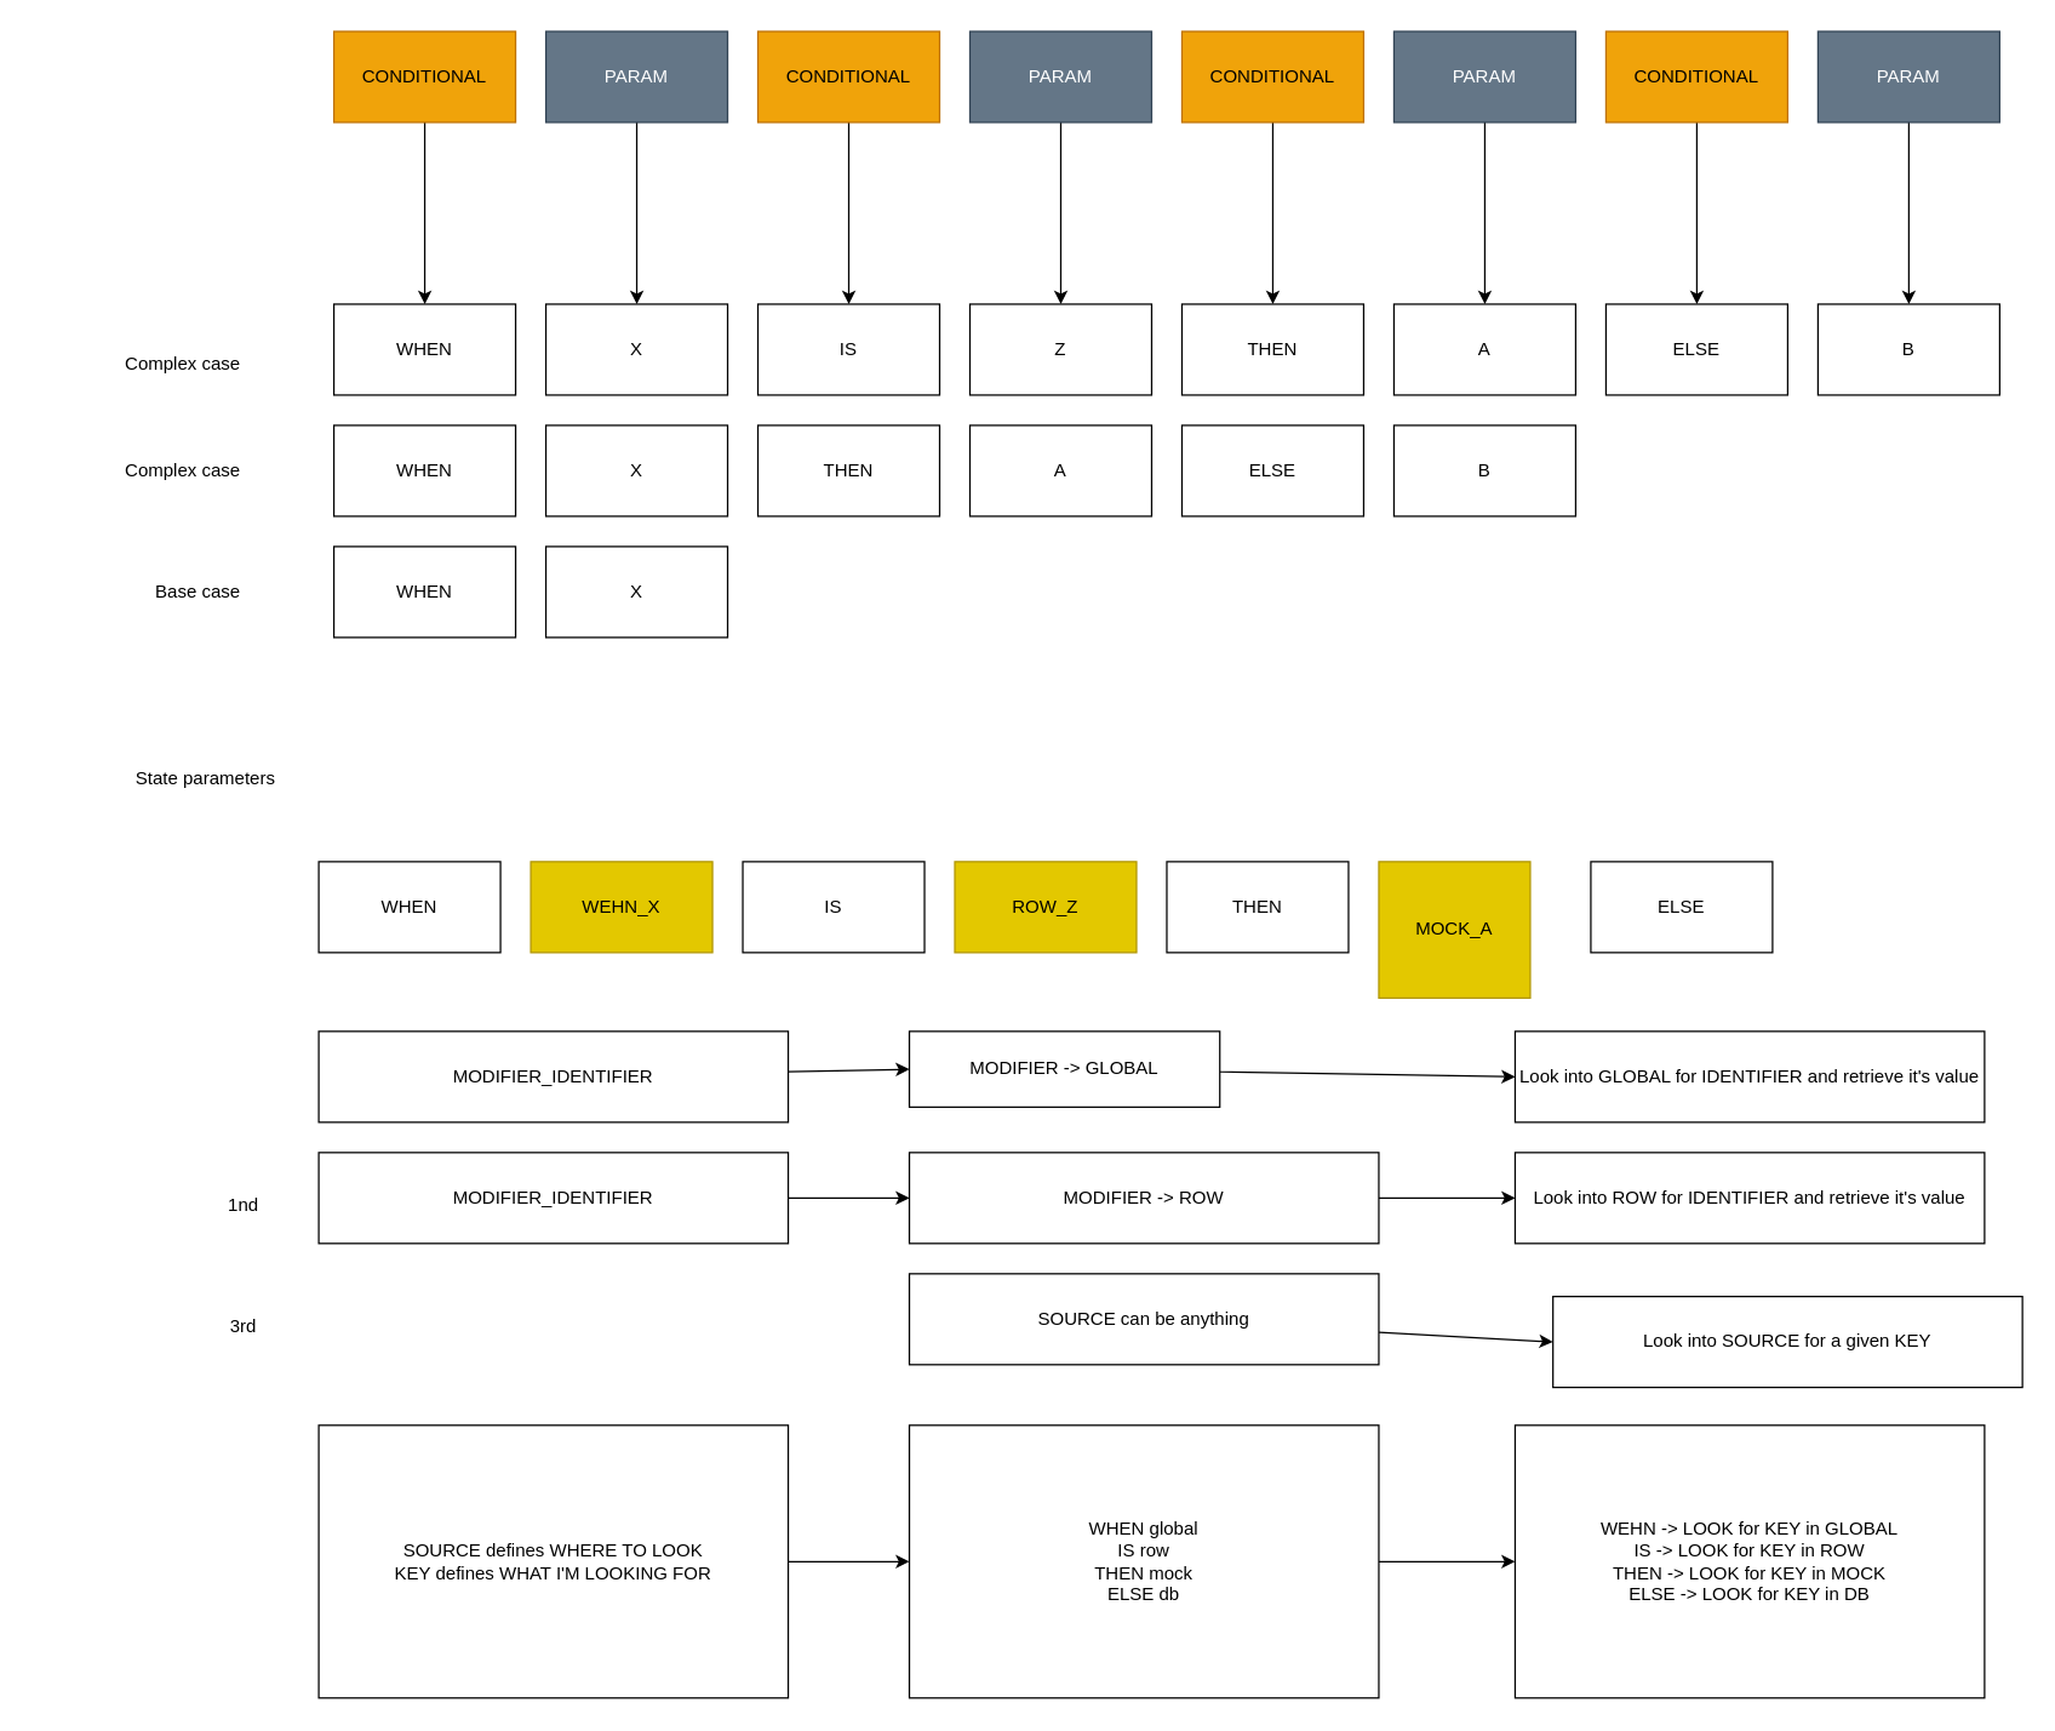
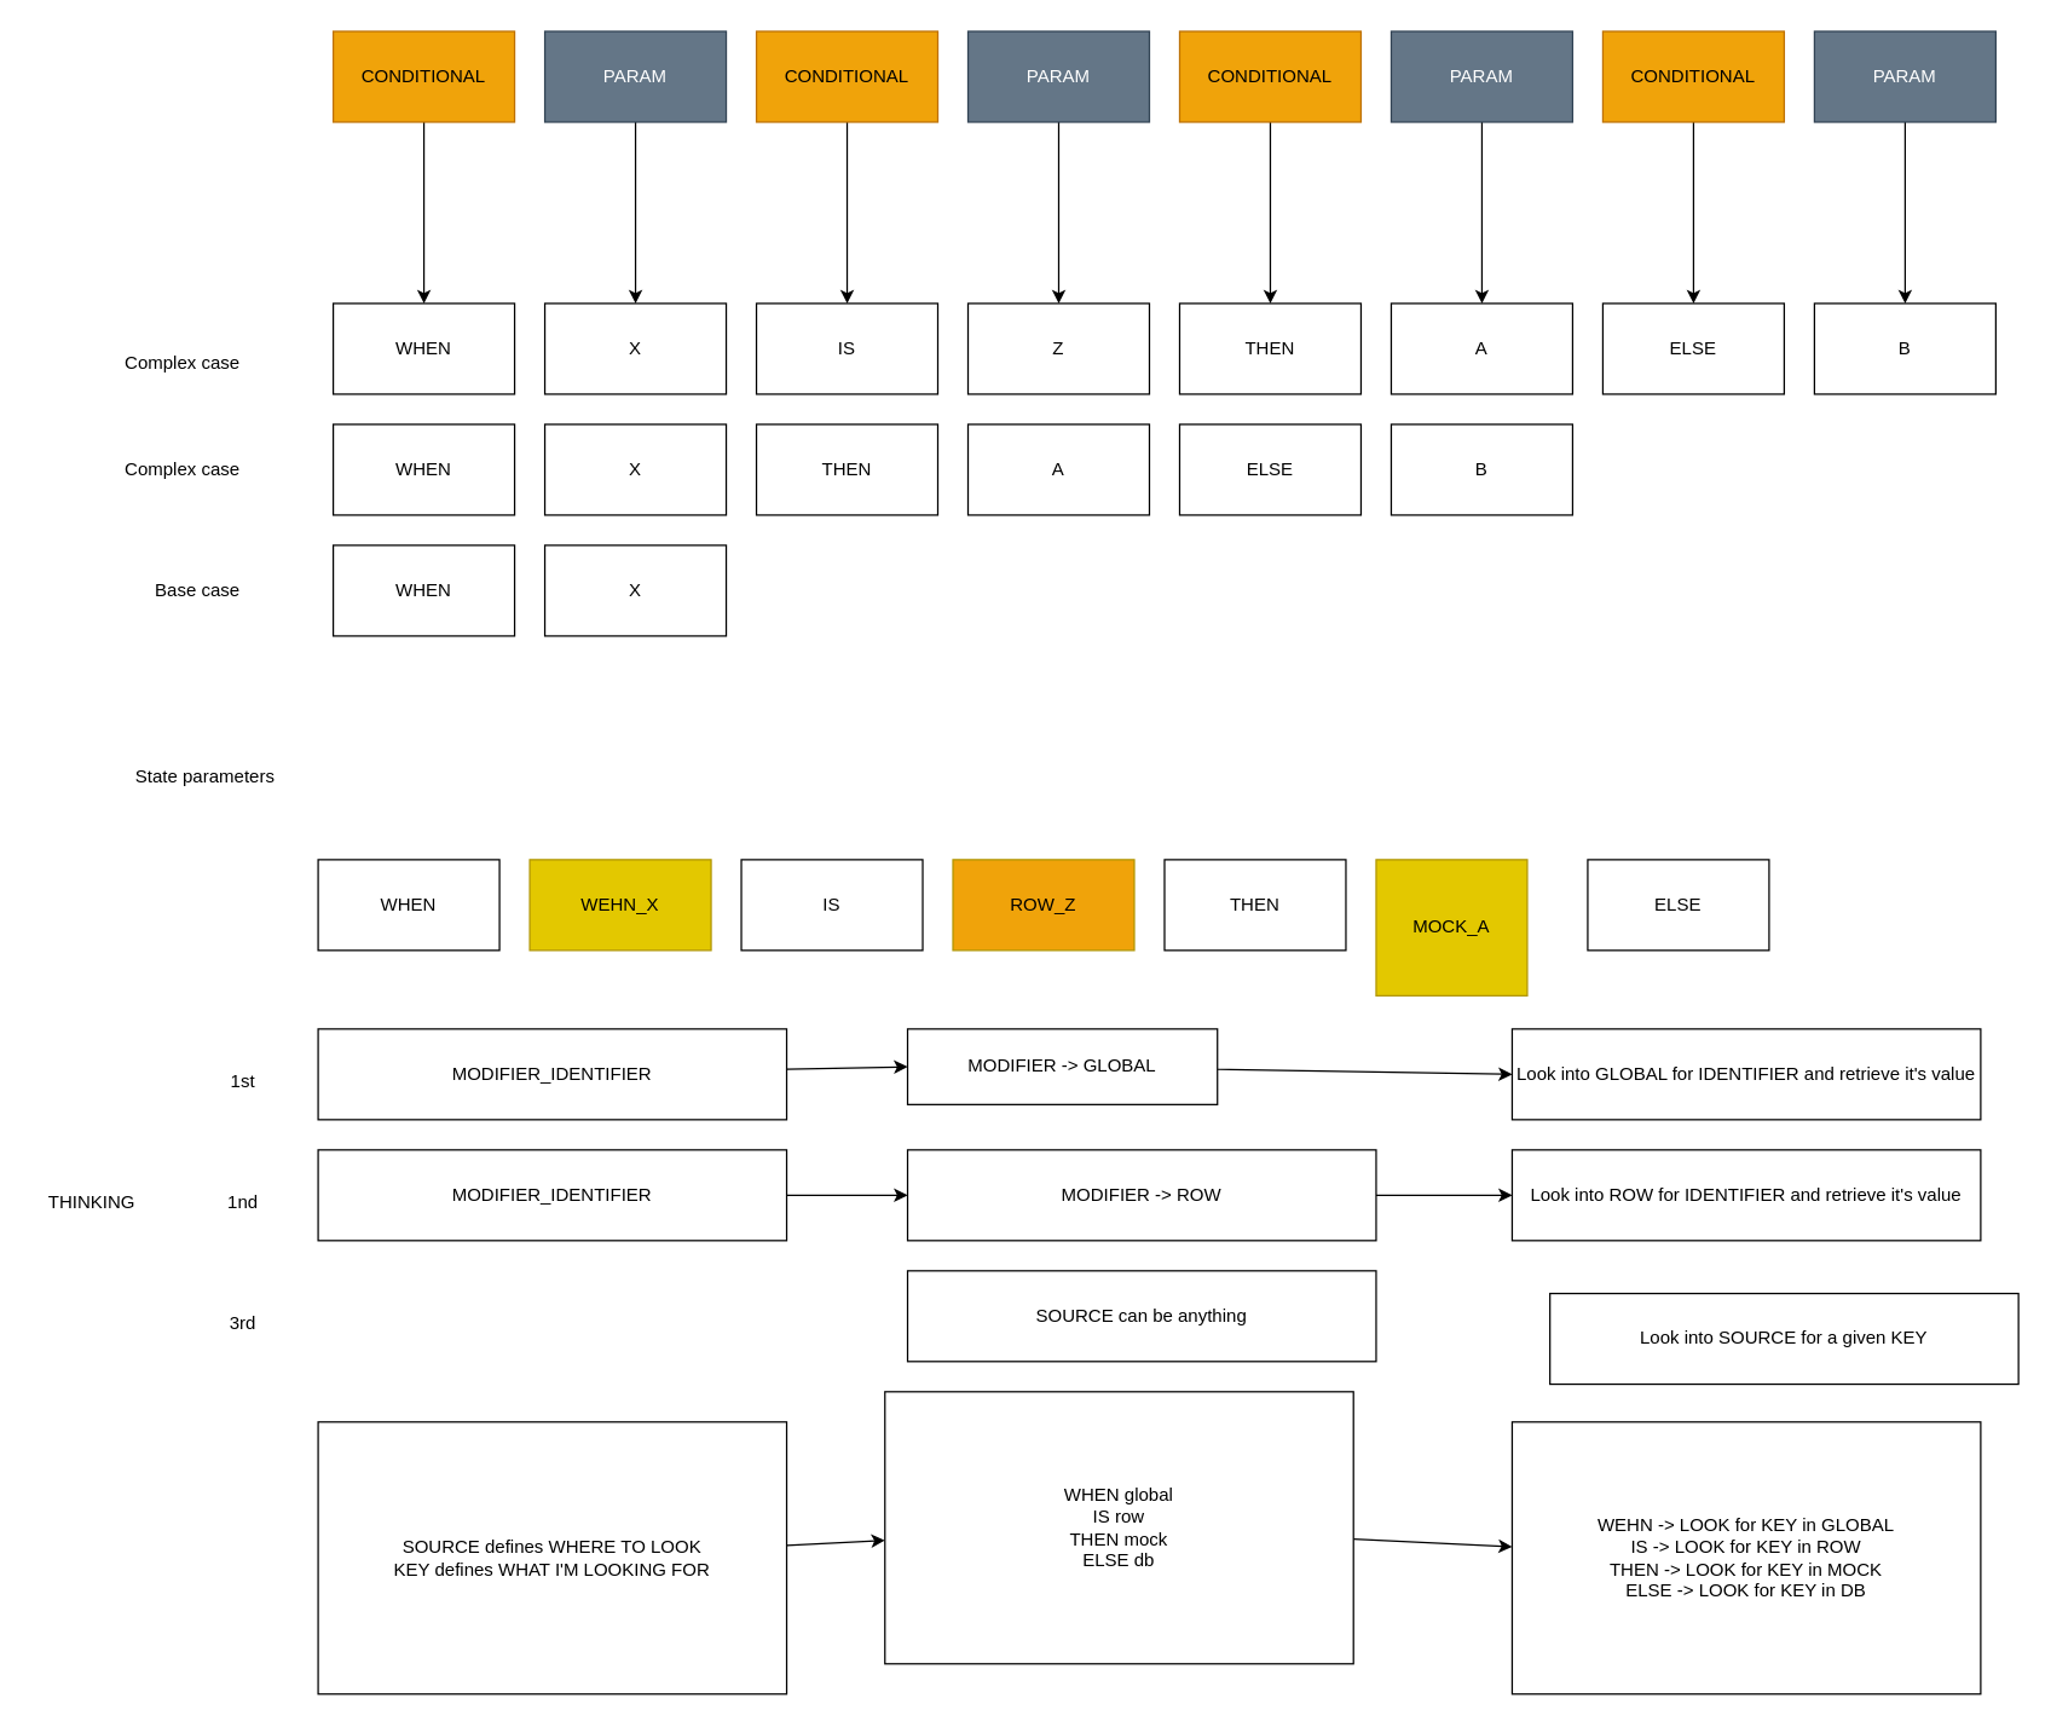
  <mxCell id="0" />
  <mxCell id="1" parent="0" />
  <mxCell id="2" value="WHEN" style="rounded=0;whiteSpace=wrap;html=1;" parent="1" vertex="1"><mxGeometry x="220" y="200" width="120" height="60" as="geometry" /></mxCell>
  <mxCell id="3" value="X" style="rounded=0;whiteSpace=wrap;html=1;" parent="1" vertex="1"><mxGeometry x="360" y="200" width="120" height="60" as="geometry" /></mxCell>
  <mxCell id="4" value="IS" style="rounded=0;whiteSpace=wrap;html=1;" parent="1" vertex="1"><mxGeometry x="500" y="200" width="120" height="60" as="geometry" /></mxCell>
  <mxCell id="5" value="Z" style="rounded=0;whiteSpace=wrap;html=1;" parent="1" vertex="1"><mxGeometry x="640" y="200" width="120" height="60" as="geometry" /></mxCell>
  <mxCell id="6" value="THEN" style="rounded=0;whiteSpace=wrap;html=1;" parent="1" vertex="1"><mxGeometry x="780" y="200" width="120" height="60" as="geometry" /></mxCell>
  <mxCell id="7" value="A" style="rounded=0;whiteSpace=wrap;html=1;" parent="1" vertex="1"><mxGeometry x="920" y="200" width="120" height="60" as="geometry" /></mxCell>
  <mxCell id="8" value="ELSE" style="rounded=0;whiteSpace=wrap;html=1;" parent="1" vertex="1"><mxGeometry x="1060" y="200" width="120" height="60" as="geometry" /></mxCell>
  <mxCell id="9" value="B" style="rounded=0;whiteSpace=wrap;html=1;" parent="1" vertex="1"><mxGeometry x="1200" y="200" width="120" height="60" as="geometry" /></mxCell>
  <mxCell id="10" value="WHEN" style="rounded=0;whiteSpace=wrap;html=1;" parent="1" vertex="1"><mxGeometry x="220" y="280" width="120" height="60" as="geometry" /></mxCell>
  <mxCell id="11" value="X" style="rounded=0;whiteSpace=wrap;html=1;" parent="1" vertex="1"><mxGeometry x="360" y="280" width="120" height="60" as="geometry" /></mxCell>
  <mxCell id="12" value="THEN" style="rounded=0;whiteSpace=wrap;html=1;" parent="1" vertex="1"><mxGeometry x="500" y="280" width="120" height="60" as="geometry" /></mxCell>
  <mxCell id="13" value="A" style="rounded=0;whiteSpace=wrap;html=1;" parent="1" vertex="1"><mxGeometry x="640" y="280" width="120" height="60" as="geometry" /></mxCell>
  <mxCell id="14" value="ELSE" style="rounded=0;whiteSpace=wrap;html=1;" parent="1" vertex="1"><mxGeometry x="780" y="280" width="120" height="60" as="geometry" /></mxCell>
  <mxCell id="15" value="B" style="rounded=0;whiteSpace=wrap;html=1;" parent="1" vertex="1"><mxGeometry x="920" y="280" width="120" height="60" as="geometry" /></mxCell>
  <mxCell id="16" value="WHEN" style="rounded=0;whiteSpace=wrap;html=1;" parent="1" vertex="1"><mxGeometry x="220" y="360" width="120" height="60" as="geometry" /></mxCell>
  <mxCell id="17" value="X" style="rounded=0;whiteSpace=wrap;html=1;" parent="1" vertex="1"><mxGeometry x="360" y="360" width="120" height="60" as="geometry" /></mxCell>
  <mxCell id="18" value="Complex case" style="text;html=1;align=center;verticalAlign=middle;resizable=0;points=[];autosize=1;strokeColor=none;fillColor=none;" parent="1" vertex="1"><mxGeometry x="70" y="225" width="100" height="30" as="geometry" /></mxCell>
  <mxCell id="19" value="Complex case" style="text;html=1;align=center;verticalAlign=middle;resizable=0;points=[];autosize=1;strokeColor=none;fillColor=none;" parent="1" vertex="1"><mxGeometry x="70" y="295" width="100" height="30" as="geometry" /></mxCell>
  <mxCell id="20" value="Base case" style="text;html=1;align=center;verticalAlign=middle;resizable=0;points=[];autosize=1;strokeColor=none;fillColor=none;" parent="1" vertex="1"><mxGeometry x="90" y="375" width="80" height="30" as="geometry" /></mxCell>
  <mxCell id="21" style="edgeStyle=none;html=1;entryX=0.5;entryY=0;entryDx=0;entryDy=0;" parent="1" source="22" target="2" edge="1"><mxGeometry relative="1" as="geometry" /></mxCell>
  <mxCell id="22" value="CONDITIONAL" style="rounded=0;whiteSpace=wrap;html=1;fillColor=#f0a30a;fontColor=#000000;strokeColor=#BD7000;" parent="1" vertex="1"><mxGeometry x="220" y="20" width="120" height="60" as="geometry" /></mxCell>
  <mxCell id="23" style="edgeStyle=none;html=1;entryX=0.5;entryY=0;entryDx=0;entryDy=0;" parent="1" source="24" edge="1"><mxGeometry relative="1" as="geometry"><mxPoint x="560" y="200" as="targetPoint" /></mxGeometry></mxCell>
  <mxCell id="24" value="CONDITIONAL" style="rounded=0;whiteSpace=wrap;html=1;fillColor=#f0a30a;fontColor=#000000;strokeColor=#BD7000;" parent="1" vertex="1"><mxGeometry x="500" y="20" width="120" height="60" as="geometry" /></mxCell>
  <mxCell id="25" style="edgeStyle=none;html=1;entryX=0.5;entryY=0;entryDx=0;entryDy=0;" parent="1" source="26" edge="1"><mxGeometry relative="1" as="geometry"><mxPoint x="840" y="200" as="targetPoint" /></mxGeometry></mxCell>
  <mxCell id="26" value="CONDITIONAL" style="rounded=0;whiteSpace=wrap;html=1;fillColor=#f0a30a;fontColor=#000000;strokeColor=#BD7000;" parent="1" vertex="1"><mxGeometry x="780" y="20" width="120" height="60" as="geometry" /></mxCell>
  <mxCell id="27" style="edgeStyle=none;html=1;entryX=0.5;entryY=0;entryDx=0;entryDy=0;" parent="1" source="28" edge="1"><mxGeometry relative="1" as="geometry"><mxPoint x="1120" y="200" as="targetPoint" /></mxGeometry></mxCell>
  <mxCell id="28" value="CONDITIONAL" style="rounded=0;whiteSpace=wrap;html=1;fillColor=#f0a30a;fontColor=#000000;strokeColor=#BD7000;" parent="1" vertex="1"><mxGeometry x="1060" y="20" width="120" height="60" as="geometry" /></mxCell>
  <mxCell id="29" style="edgeStyle=none;html=1;entryX=0.5;entryY=0;entryDx=0;entryDy=0;" parent="1" source="30" edge="1"><mxGeometry relative="1" as="geometry"><mxPoint x="420" y="200" as="targetPoint" /></mxGeometry></mxCell>
  <mxCell id="30" value="PARAM" style="rounded=0;whiteSpace=wrap;html=1;fillColor=#647687;fontColor=#ffffff;strokeColor=#314354;" parent="1" vertex="1"><mxGeometry x="360" y="20" width="120" height="60" as="geometry" /></mxCell>
  <mxCell id="31" style="edgeStyle=none;html=1;entryX=0.5;entryY=0;entryDx=0;entryDy=0;" parent="1" source="32" edge="1"><mxGeometry relative="1" as="geometry"><mxPoint x="700" y="200" as="targetPoint" /></mxGeometry></mxCell>
  <mxCell id="32" value="PARAM" style="rounded=0;whiteSpace=wrap;html=1;fillColor=#647687;fontColor=#ffffff;strokeColor=#314354;" parent="1" vertex="1"><mxGeometry x="640" y="20" width="120" height="60" as="geometry" /></mxCell>
  <mxCell id="33" style="edgeStyle=none;html=1;entryX=0.5;entryY=0;entryDx=0;entryDy=0;" parent="1" source="34" edge="1"><mxGeometry relative="1" as="geometry"><mxPoint x="980" y="200" as="targetPoint" /></mxGeometry></mxCell>
  <mxCell id="34" value="PARAM" style="rounded=0;whiteSpace=wrap;html=1;fillColor=#647687;fontColor=#ffffff;strokeColor=#314354;" parent="1" vertex="1"><mxGeometry x="920" y="20" width="120" height="60" as="geometry" /></mxCell>
  <mxCell id="35" style="edgeStyle=none;html=1;entryX=0.5;entryY=0;entryDx=0;entryDy=0;" parent="1" source="36" edge="1"><mxGeometry relative="1" as="geometry"><mxPoint x="1260" y="200" as="targetPoint" /></mxGeometry></mxCell>
  <mxCell id="36" value="PARAM" style="rounded=0;whiteSpace=wrap;html=1;fillColor=#647687;fontColor=#ffffff;strokeColor=#314354;" parent="1" vertex="1"><mxGeometry x="1200" y="20" width="120" height="60" as="geometry" /></mxCell>
  <mxCell id="37" value="State parameters" style="text;html=1;align=center;verticalAlign=middle;resizable=0;points=[];autosize=1;strokeColor=none;fillColor=none;" vertex="1" parent="1"><mxGeometry x="75" y="498" width="120" height="30" as="geometry" /></mxCell>
  <mxCell id="38" value="WHEN" style="rounded=0;whiteSpace=wrap;html=1;" vertex="1" parent="1"><mxGeometry x="210" y="568" width="120" height="60" as="geometry" /></mxCell>
  <mxCell id="39" value="WEHN_X" style="rounded=0;whiteSpace=wrap;html=1;fillColor=#e3c800;fontColor=#000000;strokeColor=#B09500;" vertex="1" parent="1"><mxGeometry x="350" y="568" width="120" height="60" as="geometry" /></mxCell>
  <mxCell id="40" value="IS" style="rounded=0;whiteSpace=wrap;html=1;" vertex="1" parent="1"><mxGeometry x="490" y="568" width="120" height="60" as="geometry" /></mxCell>
- <mxCell id="41" value="ROW_Z" style="rounded=0;whiteSpace=wrap;html=1;fillColor=#e3c800;fontColor=#000000;strokeColor=#B09500;" vertex="1" parent="1"><mxGeometry x="630" y="568" width="120" height="60" as="geometry" /></mxCell>
+ <mxCell id="41" value="ROW_Z" style="rounded=0;whiteSpace=wrap;html=1;fillColor=#f0a30a;fontColor=#000000;strokeColor=#B09500;" vertex="1" parent="1"><mxGeometry x="630" y="568" width="120" height="60" as="geometry" /></mxCell>
  <mxCell id="42" value="THEN" style="rounded=0;whiteSpace=wrap;html=1;" vertex="1" parent="1"><mxGeometry x="770" y="568" width="120" height="60" as="geometry" /></mxCell>
  <mxCell id="43" value="MOCK_A" style="rounded=0;whiteSpace=wrap;html=1;fillColor=#e3c800;fontColor=#000000;strokeColor=#B09500;" vertex="1" parent="1"><mxGeometry x="910" y="568" width="100" height="90" as="geometry" /></mxCell>
  <mxCell id="44" value="ELSE" style="rounded=0;whiteSpace=wrap;html=1;" vertex="1" parent="1"><mxGeometry x="1050" y="568" width="120" height="60" as="geometry" /></mxCell>
  <mxCell id="45" style="edgeStyle=none;html=1;entryX=0;entryY=0.5;entryDx=0;entryDy=0;" edge="1" parent="1" source="46" target="48"><mxGeometry relative="1" as="geometry"><mxPoint x="900" y="710" as="targetPoint" /></mxGeometry></mxCell>
  <mxCell id="46" value="MODIFIER_IDENTIFIER" style="rounded=0;whiteSpace=wrap;html=1;" vertex="1" parent="1"><mxGeometry x="210" y="680" width="310" height="60" as="geometry" /></mxCell>
  <mxCell id="47" style="edgeStyle=none;html=1;entryX=0;entryY=0.5;entryDx=0;entryDy=0;" edge="1" parent="1" source="48" target="49"><mxGeometry relative="1" as="geometry"><mxPoint x="970" y="710" as="targetPoint" /></mxGeometry></mxCell>
  <mxCell id="48" value="MODIFIER -&amp;gt; GLOBAL" style="rounded=0;whiteSpace=wrap;html=1;" vertex="1" parent="1"><mxGeometry x="600" y="680" width="205" height="50" as="geometry" /></mxCell>
  <mxCell id="49" value="Look into GLOBAL for IDENTIFIER and retrieve it's value" style="rounded=0;whiteSpace=wrap;html=1;" vertex="1" parent="1"><mxGeometry x="1000" y="680" width="310" height="60" as="geometry" /></mxCell>
  <mxCell id="50" style="edgeStyle=none;html=1;entryX=0;entryY=0.5;entryDx=0;entryDy=0;" edge="1" parent="1" source="51" target="53"><mxGeometry relative="1" as="geometry"><mxPoint x="900" y="790" as="targetPoint" /></mxGeometry></mxCell>
  <mxCell id="51" value="MODIFIER_IDENTIFIER" style="rounded=0;whiteSpace=wrap;html=1;" vertex="1" parent="1"><mxGeometry x="210" y="760" width="310" height="60" as="geometry" /></mxCell>
  <mxCell id="52" style="edgeStyle=none;html=1;entryX=0;entryY=0.5;entryDx=0;entryDy=0;" edge="1" parent="1" source="53" target="54"><mxGeometry relative="1" as="geometry"><mxPoint x="970" y="790" as="targetPoint" /></mxGeometry></mxCell>
  <mxCell id="53" value="MODIFIER -&amp;gt; ROW" style="rounded=0;whiteSpace=wrap;html=1;" vertex="1" parent="1"><mxGeometry x="600" y="760" width="310" height="60" as="geometry" /></mxCell>
  <mxCell id="54" value="Look into ROW for IDENTIFIER and retrieve it's value" style="rounded=0;whiteSpace=wrap;html=1;" vertex="1" parent="1"><mxGeometry x="1000" y="760" width="310" height="60" as="geometry" /></mxCell>
- <mxCell id="55" style="edgeStyle=none;html=1;entryX=0;entryY=0.5;entryDx=0;entryDy=0;" edge="1" parent="1" source="56" target="57"><mxGeometry relative="1" as="geometry" /></mxCell>
  <mxCell id="56" value="SOURCE can be anything" style="rounded=0;whiteSpace=wrap;html=1;" vertex="1" parent="1"><mxGeometry x="600" y="840" width="310" height="60" as="geometry" /></mxCell>
  <mxCell id="57" value="Look into SOURCE for a given KEY" style="rounded=0;whiteSpace=wrap;html=1;" vertex="1" parent="1"><mxGeometry x="1025" y="855" width="310" height="60" as="geometry" /></mxCell>
  <mxCell id="58" value="" style="edgeStyle=none;html=1;" edge="1" parent="1" source="59" target="61"><mxGeometry relative="1" as="geometry" /></mxCell>
  <mxCell id="59" value="SOURCE defines WHERE TO LOOK&lt;br&gt;KEY defines WHAT I'M LOOKING FOR" style="rounded=0;whiteSpace=wrap;html=1;" vertex="1" parent="1"><mxGeometry x="210" y="940" width="310" height="180" as="geometry" /></mxCell>
  <mxCell id="60" value="" style="edgeStyle=none;html=1;" edge="1" parent="1" source="61" target="66"><mxGeometry relative="1" as="geometry" /></mxCell>
- <mxCell id="61" value="WHEN global&lt;br&gt;IS row&lt;br&gt;THEN mock&lt;br&gt;ELSE db" style="whiteSpace=wrap;html=1;rounded=0;" vertex="1" parent="1"><mxGeometry x="600" y="940" width="310" height="180" as="geometry" /></mxCell>
+ <mxCell id="61" value="WHEN global&lt;br&gt;IS row&lt;br&gt;THEN mock&lt;br&gt;ELSE db" style="whiteSpace=wrap;html=1;rounded=0;" vertex="1" parent="1"><mxGeometry x="585" y="920" width="310" height="180" as="geometry" /></mxCell>
+ <mxCell id="62" value="THINKING" style="text;html=1;align=center;verticalAlign=middle;resizable=0;points=[];autosize=1;strokeColor=none;fillColor=none;" vertex="1" parent="1"><mxGeometry x="20" y="780" width="80" height="30" as="geometry" /></mxCell>
+ <mxCell id="63" value="1st" style="text;html=1;align=center;verticalAlign=middle;resizable=0;points=[];autosize=1;strokeColor=none;fillColor=none;" vertex="1" parent="1"><mxGeometry x="140" y="700" width="40" height="30" as="geometry" /></mxCell>
  <mxCell id="64" value="1nd" style="text;html=1;align=center;verticalAlign=middle;resizable=0;points=[];autosize=1;strokeColor=none;fillColor=none;" vertex="1" parent="1"><mxGeometry x="140" y="780" width="40" height="30" as="geometry" /></mxCell>
  <mxCell id="65" value="3rd" style="text;html=1;align=center;verticalAlign=middle;resizable=0;points=[];autosize=1;strokeColor=none;fillColor=none;" vertex="1" parent="1"><mxGeometry x="140" y="860" width="40" height="30" as="geometry" /></mxCell>
  <mxCell id="66" value="WEHN -&amp;gt; LOOK for KEY in GLOBAL&lt;br&gt;IS -&amp;gt; LOOK for KEY in ROW&lt;br&gt;THEN -&amp;gt; LOOK for KEY in MOCK&lt;br&gt;ELSE -&amp;gt; LOOK for KEY in DB" style="whiteSpace=wrap;html=1;rounded=0;" vertex="1" parent="1"><mxGeometry x="1000" y="940" width="310" height="180" as="geometry" /></mxCell>
